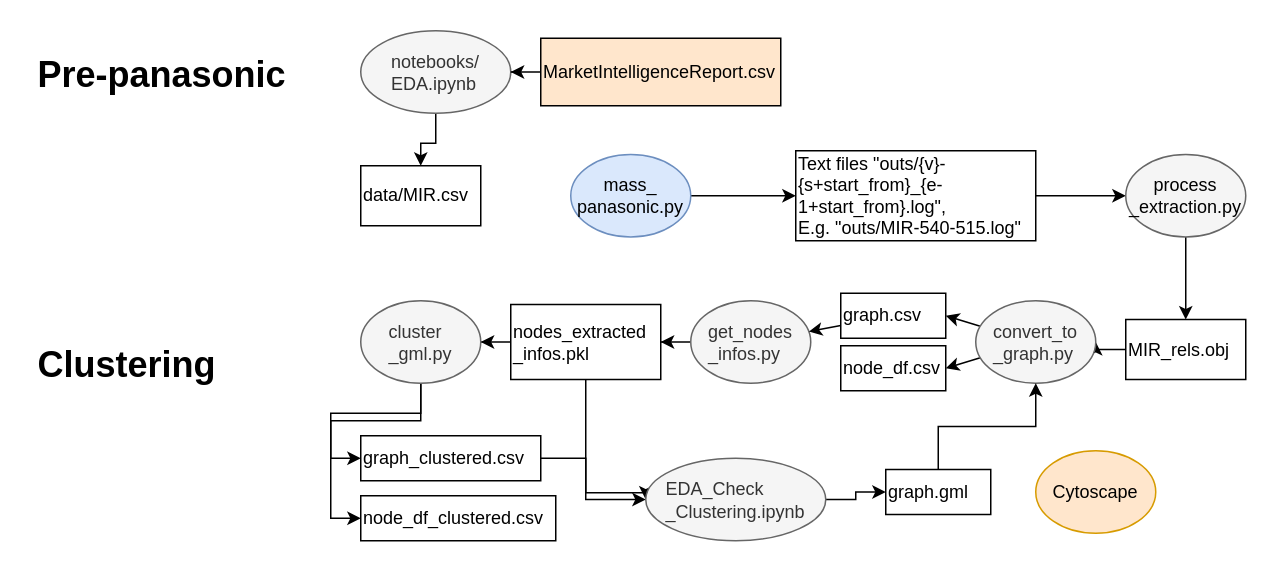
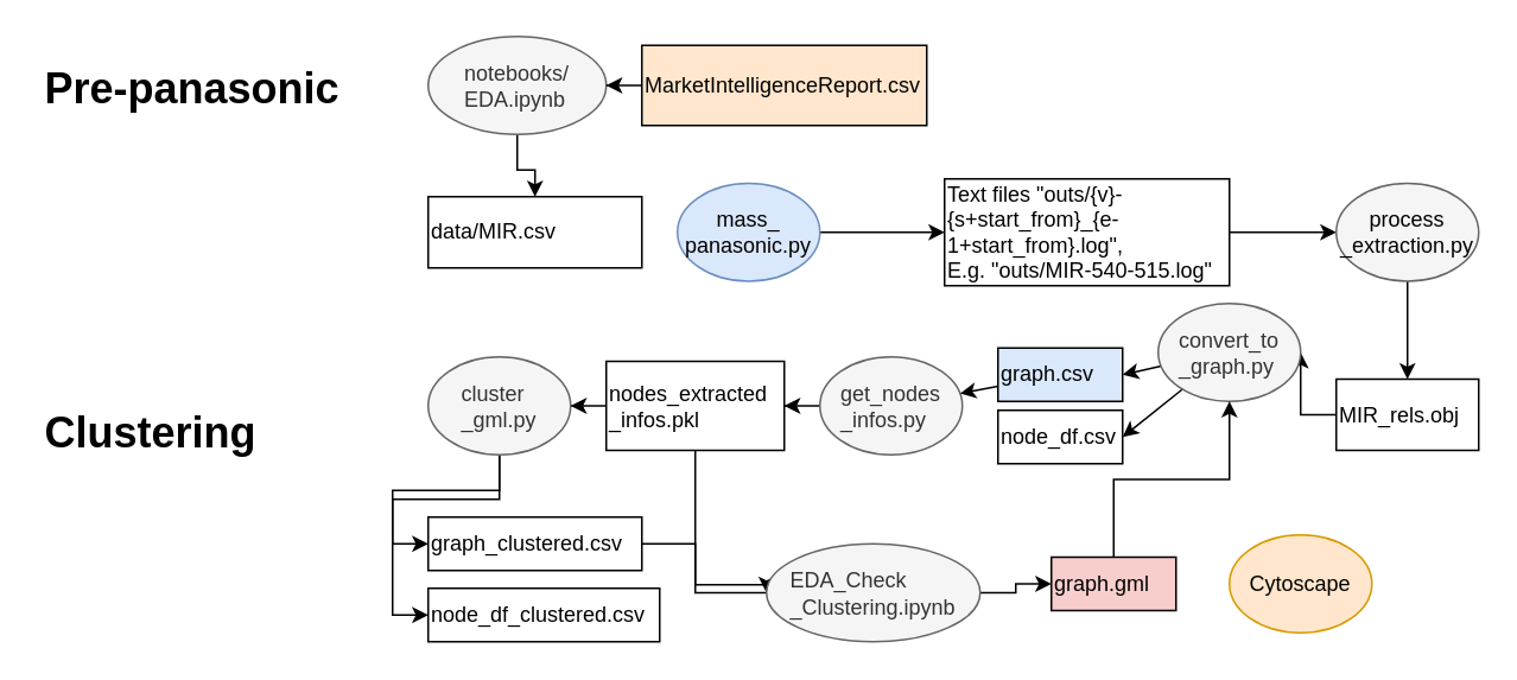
  <mxCell id="0" />
  <mxCell id="1" parent="0" />
- <mxCell id="2" value="data/MIR.csv" style="rounded=0;whiteSpace=wrap;html=1;align=left;" vertex="1" parent="1"><mxGeometry x="240" y="110" width="80" height="40" as="geometry" /></mxCell>
+ <mxCell id="2" value="data/MIR.csv" style="rounded=0;whiteSpace=wrap;html=1;align=left;" vertex="1" parent="1"><mxGeometry x="240" y="110" width="120" height="40" as="geometry" /></mxCell>
  <mxCell id="3" style="edgeStyle=orthogonalEdgeStyle;rounded=0;orthogonalLoop=1;jettySize=auto;html=1;" edge="1" parent="1" source="4" target="6"><mxGeometry relative="1" as="geometry" /></mxCell>
  <mxCell id="4" value="&lt;span style=&quot;color: rgb(0, 0, 0); font-family: Helvetica; font-size: 12px; font-style: normal; font-variant-ligatures: normal; font-variant-caps: normal; font-weight: 400; letter-spacing: normal; orphans: 2; text-align: left; text-indent: 0px; text-transform: none; widows: 2; word-spacing: 0px; -webkit-text-stroke-width: 0px; text-decoration-thickness: initial; text-decoration-style: initial; text-decoration-color: initial; float: none; display: inline !important;&quot;&gt;mass_&lt;/span&gt;&lt;br style=&quot;border-color: var(--border-color); color: rgb(0, 0, 0); font-family: Helvetica; font-size: 12px; font-style: normal; font-variant-ligatures: normal; font-variant-caps: normal; font-weight: 400; letter-spacing: normal; orphans: 2; text-align: left; text-indent: 0px; text-transform: none; widows: 2; word-spacing: 0px; -webkit-text-stroke-width: 0px; text-decoration-thickness: initial; text-decoration-style: initial; text-decoration-color: initial;&quot;&gt;&lt;span style=&quot;color: rgb(0, 0, 0); font-family: Helvetica; font-size: 12px; font-style: normal; font-variant-ligatures: normal; font-variant-caps: normal; font-weight: 400; letter-spacing: normal; orphans: 2; text-align: left; text-indent: 0px; text-transform: none; widows: 2; word-spacing: 0px; -webkit-text-stroke-width: 0px; text-decoration-thickness: initial; text-decoration-style: initial; text-decoration-color: initial; float: none; display: inline !important;&quot;&gt;panasonic.py&lt;/span&gt;" style="ellipse;whiteSpace=wrap;html=1;fillColor=#dae8fc;strokeColor=#6c8ebf;" vertex="1" parent="1"><mxGeometry x="380" y="102.5" width="80" height="55" as="geometry" /></mxCell>
  <mxCell id="5" style="edgeStyle=orthogonalEdgeStyle;rounded=0;orthogonalLoop=1;jettySize=auto;html=1;entryX=0;entryY=0.5;entryDx=0;entryDy=0;" edge="1" parent="1" source="6" target="14"><mxGeometry relative="1" as="geometry" /></mxCell>
  <mxCell id="6" value="Text files &quot;outs/{v}-{s+start_from}_{e-1+start_from}.log&lt;span style=&quot;border-color: var(--border-color); text-align: center; background-color: initial;&quot;&gt;&quot;,&lt;br style=&quot;border-color: var(--border-color);&quot;&gt;E.g. &quot;outs/MIR-540-515.log&quot;&lt;/span&gt;" style="rounded=0;whiteSpace=wrap;html=1;align=left;" vertex="1" parent="1"><mxGeometry x="530" y="100" width="160" height="60" as="geometry" /></mxCell>
  <mxCell id="7" style="edgeStyle=orthogonalEdgeStyle;rounded=0;orthogonalLoop=1;jettySize=auto;html=1;entryX=0.5;entryY=0;entryDx=0;entryDy=0;" edge="1" parent="1" source="8" target="2"><mxGeometry relative="1" as="geometry" /></mxCell>
  <mxCell id="8" value="&lt;div style=&quot;text-align: left;&quot;&gt;notebooks/&lt;br&gt;EDA.ipynb&lt;/div&gt;" style="ellipse;whiteSpace=wrap;html=1;fillColor=#f5f5f5;fontColor=#333333;strokeColor=#666666;" vertex="1" parent="1"><mxGeometry x="240" y="20" width="100" height="55" as="geometry" /></mxCell>
  <mxCell id="9" style="edgeStyle=orthogonalEdgeStyle;rounded=0;orthogonalLoop=1;jettySize=auto;html=1;" edge="1" parent="1" source="10" target="8"><mxGeometry relative="1" as="geometry" /></mxCell>
  <mxCell id="10" value="MarketIntelligenceReport.csv" style="rounded=0;whiteSpace=wrap;html=1;align=left;fillColor=#ffe6cc;" vertex="1" parent="1"><mxGeometry x="360" y="25" width="160" height="45" as="geometry" /></mxCell>
  <mxCell id="11" value="&lt;h1&gt;Pre-panasonic&lt;/h1&gt;" style="text;html=1;strokeColor=none;fillColor=none;spacing=5;spacingTop=-20;whiteSpace=wrap;overflow=hidden;rounded=0;" vertex="1" parent="1"><mxGeometry x="20" y="30" width="210" height="40" as="geometry" /></mxCell>
  <mxCell id="12" value="&lt;h1&gt;Clustering&lt;/h1&gt;" style="text;html=1;strokeColor=none;fillColor=none;spacing=5;spacingTop=-20;whiteSpace=wrap;overflow=hidden;rounded=0;" vertex="1" parent="1"><mxGeometry x="20" y="222.5" width="210" height="40" as="geometry" /></mxCell>
  <mxCell id="13" style="edgeStyle=orthogonalEdgeStyle;rounded=0;orthogonalLoop=1;jettySize=auto;html=1;" edge="1" parent="1" source="14" target="16"><mxGeometry relative="1" as="geometry" /></mxCell>
  <mxCell id="14" value="&lt;span style=&quot;color: rgb(0, 0, 0); font-family: Helvetica; font-size: 12px; font-style: normal; font-variant-ligatures: normal; font-variant-caps: normal; font-weight: 400; letter-spacing: normal; orphans: 2; text-align: left; text-indent: 0px; text-transform: none; widows: 2; word-spacing: 0px; -webkit-text-stroke-width: 0px; text-decoration-thickness: initial; text-decoration-style: initial; text-decoration-color: initial; float: none; display: inline !important;&quot;&gt;process&lt;br&gt;_extraction.py&lt;/span&gt;" style="ellipse;whiteSpace=wrap;html=1;fillColor=#f5f5f5;fontColor=#333333;strokeColor=#666666;" vertex="1" parent="1"><mxGeometry x="750" y="102.5" width="80" height="55" as="geometry" /></mxCell>
  <mxCell id="15" style="edgeStyle=orthogonalEdgeStyle;rounded=0;orthogonalLoop=1;jettySize=auto;html=1;entryX=1;entryY=0.5;entryDx=0;entryDy=0;" edge="1" parent="1" source="16" target="19"><mxGeometry relative="1" as="geometry" /></mxCell>
  <mxCell id="16" value="MIR_rels.obj" style="rounded=0;whiteSpace=wrap;html=1;align=left;" vertex="1" parent="1"><mxGeometry x="750" y="212.5" width="80" height="40" as="geometry" /></mxCell>
  <mxCell id="17" style="rounded=0;orthogonalLoop=1;jettySize=auto;html=1;entryX=1;entryY=0.5;entryDx=0;entryDy=0;" edge="1" parent="1" source="19" target="23"><mxGeometry relative="1" as="geometry" /></mxCell>
  <mxCell id="18" style="rounded=0;orthogonalLoop=1;jettySize=auto;html=1;entryX=1;entryY=0.5;entryDx=0;entryDy=0;" edge="1" parent="1" source="19" target="24"><mxGeometry relative="1" as="geometry" /></mxCell>
- <mxCell id="19" value="&lt;div style=&quot;text-align: left;&quot;&gt;&lt;span style=&quot;background-color: initial;&quot;&gt;convert_to&lt;br&gt;_graph.py&lt;/span&gt;&lt;/div&gt;" style="ellipse;whiteSpace=wrap;html=1;fillColor=#f5f5f5;fontColor=#333333;strokeColor=#666666;" vertex="1" parent="1"><mxGeometry x="650" y="200" width="80" height="55" as="geometry" /></mxCell>
+ <mxCell id="19" value="&lt;div style=&quot;text-align: left;&quot;&gt;&lt;span style=&quot;background-color: initial;&quot;&gt;convert_to&lt;br&gt;_graph.py&lt;/span&gt;&lt;/div&gt;" style="ellipse;whiteSpace=wrap;html=1;fillColor=#f5f5f5;fontColor=#333333;strokeColor=#666666;" vertex="1" parent="1"><mxGeometry x="650" y="170" width="80" height="55" as="geometry" /></mxCell>
  <mxCell id="20" style="edgeStyle=orthogonalEdgeStyle;rounded=0;orthogonalLoop=1;jettySize=auto;html=1;entryX=1;entryY=0.5;entryDx=0;entryDy=0;" edge="1" parent="1" source="21" target="27"><mxGeometry relative="1" as="geometry" /></mxCell>
  <mxCell id="21" value="&lt;div style=&quot;text-align: left;&quot;&gt;get_nodes&lt;br&gt;_infos.py&lt;/div&gt;" style="ellipse;whiteSpace=wrap;html=1;fillColor=#f5f5f5;fontColor=#333333;strokeColor=#666666;" vertex="1" parent="1"><mxGeometry x="460" y="200" width="80" height="55" as="geometry" /></mxCell>
  <mxCell id="22" style="rounded=0;orthogonalLoop=1;jettySize=auto;html=1;" edge="1" parent="1" source="23" target="21"><mxGeometry relative="1" as="geometry" /></mxCell>
- <mxCell id="23" value="graph.csv" style="rounded=0;whiteSpace=wrap;html=1;align=left;" vertex="1" parent="1"><mxGeometry x="560" y="195" width="70" height="30" as="geometry" /></mxCell>
+ <mxCell id="23" value="graph.csv" style="rounded=0;whiteSpace=wrap;html=1;align=left;fillColor=#dae8fc;" vertex="1" parent="1"><mxGeometry x="560" y="195" width="70" height="30" as="geometry" /></mxCell>
  <mxCell id="24" value="node_df.csv" style="rounded=0;whiteSpace=wrap;html=1;align=left;" vertex="1" parent="1"><mxGeometry x="560" y="230" width="70" height="30" as="geometry" /></mxCell>
  <mxCell id="25" style="edgeStyle=orthogonalEdgeStyle;rounded=0;orthogonalLoop=1;jettySize=auto;html=1;" edge="1" parent="1" source="27" target="33"><mxGeometry relative="1" as="geometry" /></mxCell>
- <mxCell id="26" style="edgeStyle=orthogonalEdgeStyle;rounded=0;orthogonalLoop=1;jettySize=auto;html=1;entryX=0;entryY=0.5;entryDx=0;entryDy=0;" edge="1" parent="1" source="27" target="35"><mxGeometry relative="1" as="geometry" /></mxCell>
+ <mxCell id="26" style="edgeStyle=orthogonalEdgeStyle;rounded=0;orthogonalLoop=1;jettySize=auto;html=1;entryX=0;entryY=0.5;entryDx=0;entryDy=0;endArrow=none;" edge="1" parent="1" source="27" target="35"><mxGeometry relative="1" as="geometry" /></mxCell>
  <mxCell id="27" value="nodes_extracted&lt;br&gt;_infos.pkl" style="rounded=0;whiteSpace=wrap;html=1;align=left;" vertex="1" parent="1"><mxGeometry x="340" y="202.5" width="100" height="50" as="geometry" /></mxCell>
  <mxCell id="28" style="edgeStyle=orthogonalEdgeStyle;rounded=0;orthogonalLoop=1;jettySize=auto;html=1;entryX=0;entryY=0.5;entryDx=0;entryDy=0;" edge="1" parent="1" source="29" target="35"><mxGeometry relative="1" as="geometry"><Array as="points"><mxPoint x="390" y="305" /><mxPoint x="390" y="328" /></Array></mxGeometry></mxCell>
  <mxCell id="29" value="graph_clustered.csv" style="rounded=0;whiteSpace=wrap;html=1;align=left;" vertex="1" parent="1"><mxGeometry x="240" y="290" width="120" height="30" as="geometry" /></mxCell>
  <mxCell id="30" value="node_df_clustered.csv" style="rounded=0;whiteSpace=wrap;html=1;align=left;" vertex="1" parent="1"><mxGeometry x="240" y="330" width="130" height="30" as="geometry" /></mxCell>
  <mxCell id="31" style="edgeStyle=orthogonalEdgeStyle;rounded=0;orthogonalLoop=1;jettySize=auto;html=1;entryX=0;entryY=0.5;entryDx=0;entryDy=0;" edge="1" parent="1" source="33" target="29"><mxGeometry relative="1" as="geometry" /></mxCell>
  <mxCell id="32" style="edgeStyle=orthogonalEdgeStyle;rounded=0;orthogonalLoop=1;jettySize=auto;html=1;entryX=0;entryY=0.5;entryDx=0;entryDy=0;" edge="1" parent="1" source="33" target="30"><mxGeometry relative="1" as="geometry"><Array as="points"><mxPoint x="280" y="280" /><mxPoint x="220" y="280" /><mxPoint x="220" y="345" /></Array></mxGeometry></mxCell>
  <mxCell id="33" value="&lt;div style=&quot;text-align: left;&quot;&gt;cluster&lt;br&gt;_gml.py&lt;/div&gt;" style="ellipse;whiteSpace=wrap;html=1;fillColor=#f5f5f5;fontColor=#333333;strokeColor=#666666;" vertex="1" parent="1"><mxGeometry x="240" y="200" width="80" height="55" as="geometry" /></mxCell>
  <mxCell id="34" style="edgeStyle=orthogonalEdgeStyle;rounded=0;orthogonalLoop=1;jettySize=auto;html=1;entryX=0;entryY=0.5;entryDx=0;entryDy=0;" edge="1" parent="1" source="35" target="37"><mxGeometry relative="1" as="geometry" /></mxCell>
  <mxCell id="35" value="&lt;div style=&quot;text-align: left;&quot;&gt;EDA_Check&lt;br&gt;_Clustering.ipynb&lt;/div&gt;" style="ellipse;whiteSpace=wrap;html=1;fillColor=#f5f5f5;fontColor=#333333;strokeColor=#666666;" vertex="1" parent="1"><mxGeometry x="430" y="305" width="120" height="55" as="geometry" /></mxCell>
  <mxCell id="36" style="edgeStyle=orthogonalEdgeStyle;rounded=0;orthogonalLoop=1;jettySize=auto;html=1;" edge="1" parent="1" source="37" target="19"><mxGeometry relative="1" as="geometry" /></mxCell>
- <mxCell id="37" value="graph.gml" style="rounded=0;whiteSpace=wrap;html=1;align=left;" vertex="1" parent="1"><mxGeometry x="590" y="312.5" width="70" height="30" as="geometry" /></mxCell>
+ <mxCell id="37" value="graph.gml" style="rounded=0;whiteSpace=wrap;html=1;align=left;fillColor=#f8cecc;" vertex="1" parent="1"><mxGeometry x="590" y="312.5" width="70" height="30" as="geometry" /></mxCell>
  <mxCell id="38" value="&lt;div style=&quot;text-align: left;&quot;&gt;Cytoscape&lt;/div&gt;" style="ellipse;whiteSpace=wrap;html=1;fillColor=#ffe6cc;strokeColor=#d79b00;" vertex="1" parent="1"><mxGeometry x="690" y="300" width="80" height="55" as="geometry" /></mxCell>
